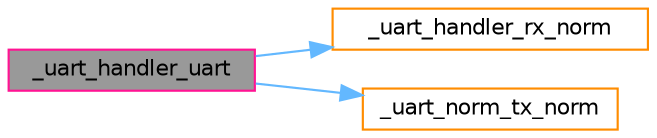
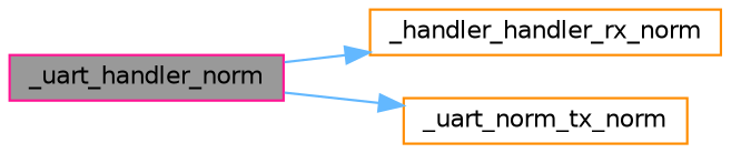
  digraph {
    rankdir=LR
    node [color=darkorange fillcolor=white fontname=Helvetica fontsize=10 shape=box style=filled]
    edge [color=steelblue1 fontname=Helvetica fontsize=10 labelfontname=Helvetica labelfontsize=10 style=solid]
-   n1 [color=deeppink fillcolor=grey60 fontcolor=black height=0.2 label=_uart_handler_uart width=0.4]
-   n2 [height=0.2 label=_uart_handler_rx_norm width=0.4]
+   n1 [color=deeppink fillcolor=grey60 fontcolor=black height=0.2 label=_uart_handler_norm width=0.4]
+   n2 [height=0.2 label=_handler_handler_rx_norm width=0.4]
    n3 [height=0.2 label=_uart_norm_tx_norm width=0.4]
    n1 -> n2
    n1 -> n3
  }
